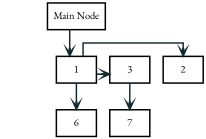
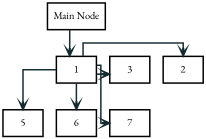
  digraph {
    concentrate=true
    fontname="EB Garamond"
    splines=ortho
    node [fontname="EB Garamond" penwidth=2 shape=box]
    edge [arrowhead=vee color="#142b30" fontname="EB Garamond" penwidth=2]
    1
    2
    3
+   5
    6
    7
    "Main Node"
    subgraph sub_1 {
      rank=same
      1
      2
      3
    }
    subgraph sub_2 {
      rank=same
+     5
      6
      7
    }
    1 -> 2
    1 -> 3
+   1 -> 5
    1 -> 6
-   3 -> 7
+   1 -> 7
    "Main Node" -> 1
  }
